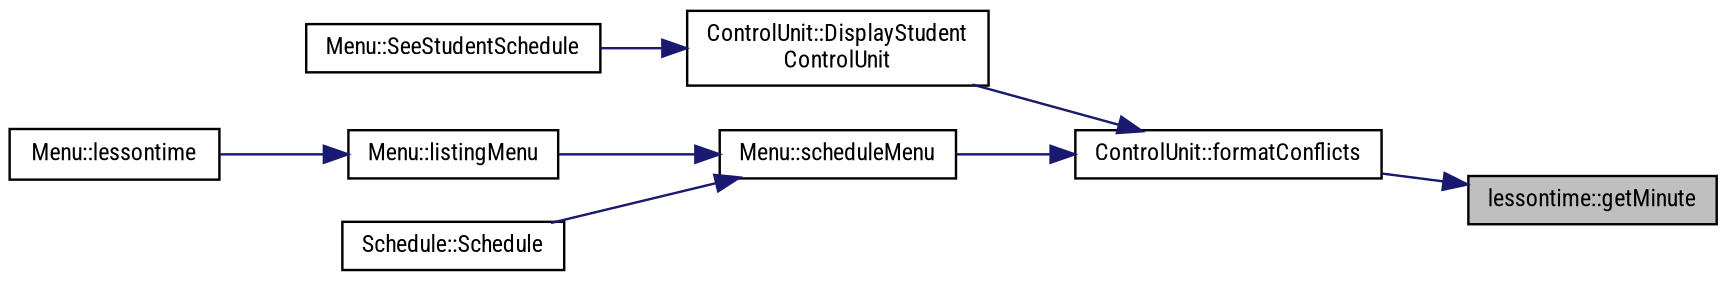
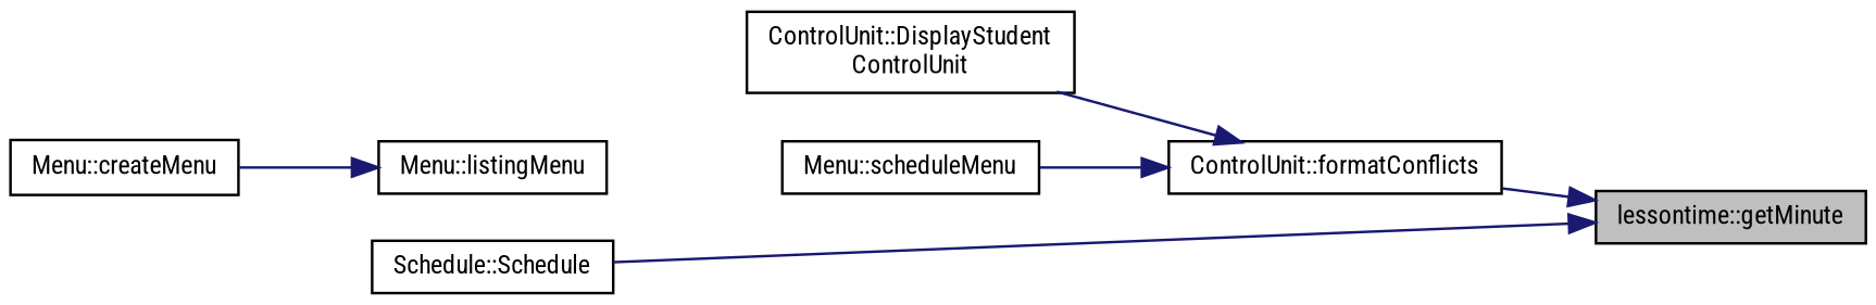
  digraph {
    fontname="Roboto Condensed"
    rankdir=RL
    node [color=black fillcolor=white fontname="Roboto Condensed" fontsize=10 shape=record style=filled]
    edge [color=midnightblue dir=back fontname="Roboto Condensed" fontsize=10 labelfontname=Helvetica labelfontsize=10 style=solid]
    n1 [fillcolor=grey75 fontcolor=black height=0.2 label="lessontime::getMinute" width=0.4]
    n2 [height=0.2 label="ControlUnit::formatConflicts" width=0.4]
    n3 [height=0.2 label="Schedule::Schedule" width=0.4]
    n4 [height=0.2 label="ControlUnit::DisplayStudent\lControlUnit" width=0.4]
    n5 [height=0.2 label="Menu::scheduleMenu" width=0.4]
-   n6 [height=0.2 label="Menu::SeeStudentSchedule" width=0.4]
    n7 [height=0.2 label="Menu::listingMenu" width=0.4]
-   n8 [height=0.2 label="Menu::lessontime" width=0.4]
+   n8 [height=0.2 label="Menu::createMenu" width=0.4]
    n1 -> n2
-   n5 -> n3
+   n1 -> n3
    n2 -> n4
    n2 -> n5
-   n4 -> n6
-   n5 -> n7
    n7 -> n8
  }
